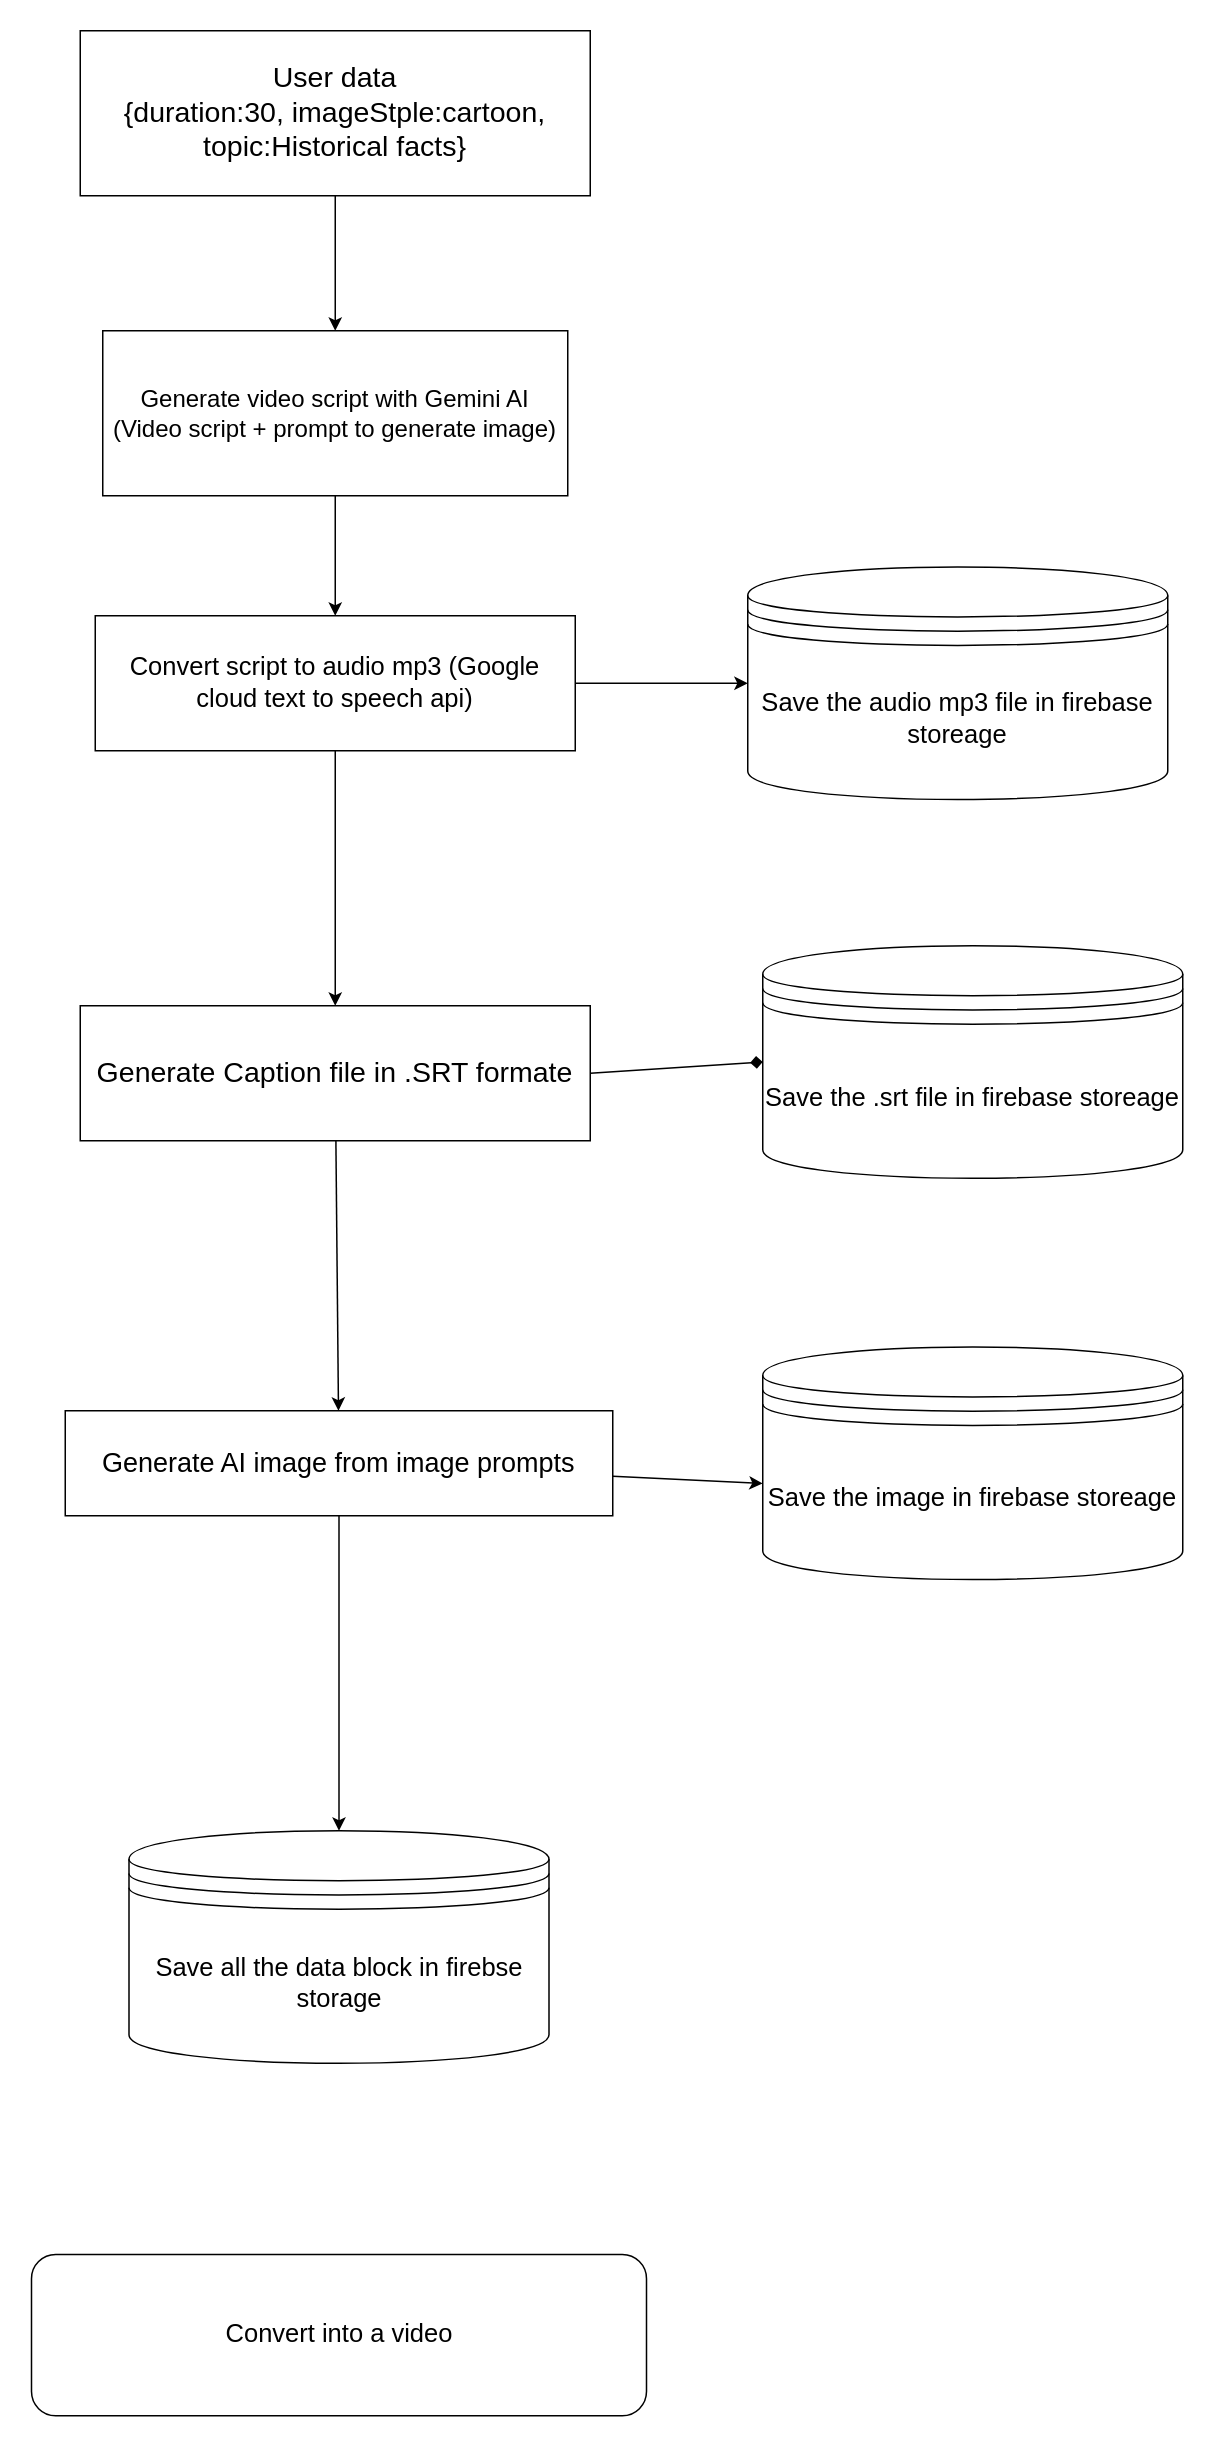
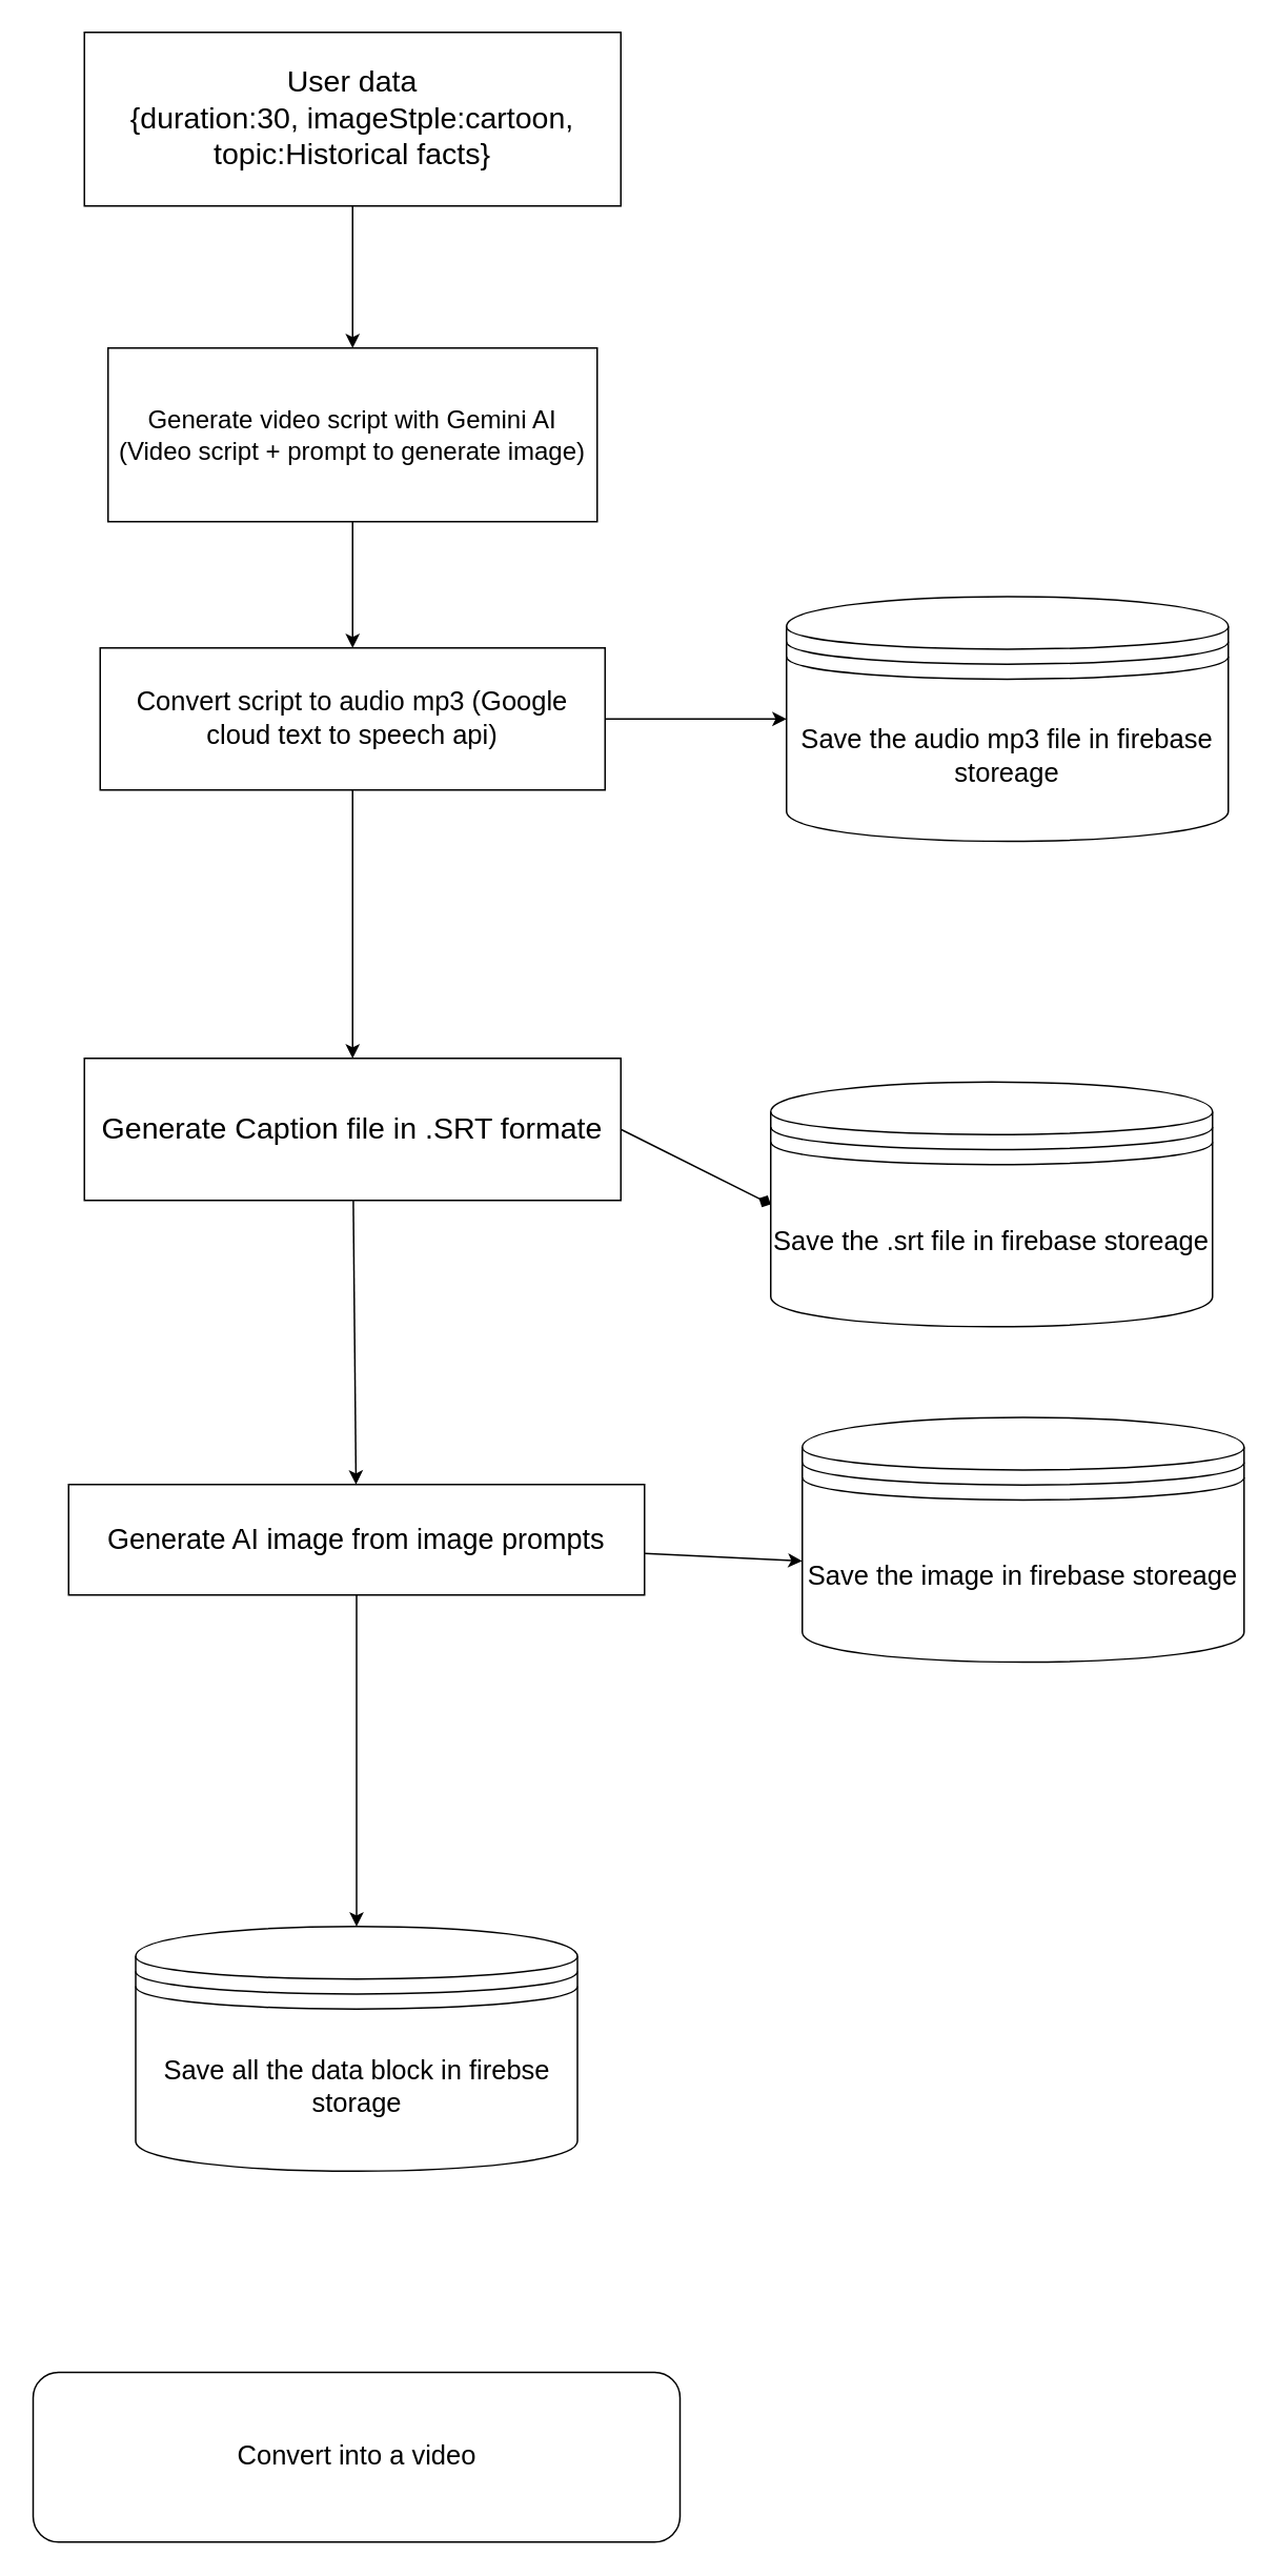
  <mxCell id="0" />
  <mxCell id="1" parent="0" />
  <mxCell id="2" value="" style="edgeStyle=none;html=1;fontSize=19;fontColor=#000005;" edge="1" parent="1" source="3" target="5"><mxGeometry relative="1" as="geometry" /></mxCell>
  <mxCell id="3" value="&lt;span style=&quot;font-size: 19px;&quot;&gt;User data&lt;br&gt;{duration:30, imageStple:cartoon, topic:Historical facts}&lt;br&gt;&lt;/span&gt;" style="rounded=0;whiteSpace=wrap;html=1;align=center;" vertex="1" parent="1"><mxGeometry x="53" y="20" width="340" height="110" as="geometry" /></mxCell>
  <mxCell id="4" value="" style="edgeStyle=none;html=1;fontSize=16;fontColor=#000005;" edge="1" parent="1" source="5" target="8"><mxGeometry relative="1" as="geometry" /></mxCell>
  <mxCell id="5" value="&lt;font style=&quot;font-size: 16px;&quot;&gt;Generate video script with Gemini AI&lt;br&gt;(Video script + prompt to generate image)&lt;/font&gt;" style="rounded=0;whiteSpace=wrap;html=1;" vertex="1" parent="1"><mxGeometry x="68" y="220" width="310" height="110" as="geometry" /></mxCell>
  <mxCell id="6" style="edgeStyle=none;html=1;entryX=0;entryY=0.5;entryDx=0;entryDy=0;fontSize=17;fontColor=#FFFFFF;" edge="1" parent="1" source="8" target="9"><mxGeometry relative="1" as="geometry" /></mxCell>
  <mxCell id="7" value="" style="edgeStyle=none;html=1;fontSize=17;fontColor=#FFFFFF;" edge="1" parent="1" source="8" target="12"><mxGeometry relative="1" as="geometry" /></mxCell>
  <mxCell id="8" value="&lt;font style=&quot;font-size: 17px;&quot;&gt;Convert script to audio mp3 (Google cloud text to speech api)&lt;/font&gt;" style="whiteSpace=wrap;html=1;rounded=0;" vertex="1" parent="1"><mxGeometry x="63" y="410" width="320" height="90" as="geometry" /></mxCell>
  <mxCell id="9" value="Save the audio mp3 file in firebase storeage" style="shape=datastore;whiteSpace=wrap;html=1;labelBackgroundColor=none;fontSize=17;" vertex="1" parent="1"><mxGeometry x="498" y="377.5" width="280" height="155" as="geometry" /></mxCell>
  <mxCell id="10" style="edgeStyle=none;html=1;exitX=1;exitY=0.5;exitDx=0;exitDy=0;entryX=0;entryY=0.5;entryDx=0;entryDy=0;fontSize=19;fontColor=#FFFFFF;endArrow=diamond;" edge="1" parent="1" source="12" target="13"><mxGeometry relative="1" as="geometry" /></mxCell>
  <mxCell id="11" value="" style="edgeStyle=none;html=1;fontSize=19;fontColor=#FFFFFF;" edge="1" parent="1" source="12" target="16"><mxGeometry relative="1" as="geometry" /></mxCell>
  <mxCell id="12" value="&lt;font style=&quot;font-size: 19px;&quot;&gt;Generate Caption file in .SRT formate&lt;/font&gt;" style="whiteSpace=wrap;html=1;rounded=0;" vertex="1" parent="1"><mxGeometry x="53" y="670" width="340" height="90" as="geometry" /></mxCell>
- <mxCell id="13" value="Save the .srt file in firebase storeage" style="shape=datastore;whiteSpace=wrap;html=1;labelBackgroundColor=none;fontSize=17;" vertex="1" parent="1"><mxGeometry x="508" y="630" width="280" height="155" as="geometry" /></mxCell>
+ <mxCell id="13" value="Save the .srt file in firebase storeage" style="shape=datastore;whiteSpace=wrap;html=1;labelBackgroundColor=none;fontSize=17;" vertex="1" parent="1"><mxGeometry x="488" y="685" width="280" height="155" as="geometry" /></mxCell>
  <mxCell id="14" style="edgeStyle=none;html=1;entryX=0;entryY=0.587;entryDx=0;entryDy=0;entryPerimeter=0;fontSize=18;fontColor=#FFFFFF;" edge="1" parent="1" source="16" target="17"><mxGeometry relative="1" as="geometry" /></mxCell>
  <mxCell id="15" style="edgeStyle=none;html=1;entryX=0.5;entryY=0;entryDx=0;entryDy=0;fontSize=18;fontColor=#FFFFFF;" edge="1" parent="1" source="16" target="18"><mxGeometry relative="1" as="geometry" /></mxCell>
  <mxCell id="16" value="&lt;font style=&quot;font-size: 18px;&quot;&gt;Generate AI image from image prompts&lt;/font&gt;" style="rounded=0;whiteSpace=wrap;html=1;" vertex="1" parent="1"><mxGeometry x="43" y="940" width="365" height="70" as="geometry" /></mxCell>
  <mxCell id="17" value="Save the image in firebase storeage" style="shape=datastore;whiteSpace=wrap;html=1;labelBackgroundColor=none;fontSize=17;" vertex="1" parent="1"><mxGeometry x="508" y="897.5" width="280" height="155" as="geometry" /></mxCell>
  <mxCell id="18" value="Save all the data block in firebse storage" style="shape=datastore;whiteSpace=wrap;html=1;labelBackgroundColor=none;fontSize=17;" vertex="1" parent="1"><mxGeometry x="85.5" y="1220" width="280" height="155" as="geometry" /></mxCell>
  <mxCell id="19" value="Convert into a video" style="rounded=1;whiteSpace=wrap;html=1;fontSize=17;labelBackgroundColor=none;" vertex="1" parent="1"><mxGeometry x="20.5" y="1502.5" width="410" height="107.5" as="geometry" /></mxCell>
